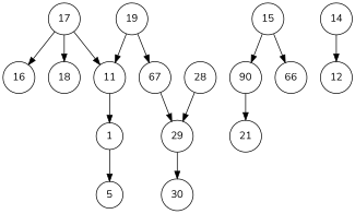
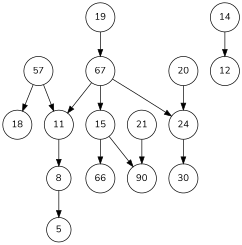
  digraph {
    concentrate=true
    fontname=Nunito
    rankdir=UD
    node [fontname=Nunito shape=circle]
    edge [fontname=Nunito]
    n1 [label=19]
    n2 [label=11]
    n3 [label=67]
-   n4 [label=1]
+   n4 [label=8]
    n5 [label=15]
-   n6 [label=29]
+   n6 [label=24]
    n7 [label=5]
-   n8 [label=17]
-   n9 [label=16]
+   n8 [label=57]
    n10 [label=18]
    n11 [label=14]
    n12 [label=12]
    n13 [label=90]
    n14 [label=66]
    n15 [label=30]
    n16 [label=21]
-   n17 [label=28]
-   n1 -> n2
+   n17 [label=20]
+   n3 -> n2
    n1 -> n3
    n2 -> n4
+   n3 -> n5
    n3 -> n6
    n4 -> n7
    n5 -> n13
    n5 -> n14
    n6 -> n15
    n8 -> n2
-   n8 -> n9
    n8 -> n10
    n11 -> n12
-   n13 -> n16
+   n16 -> n13
    n17 -> n6
  }
